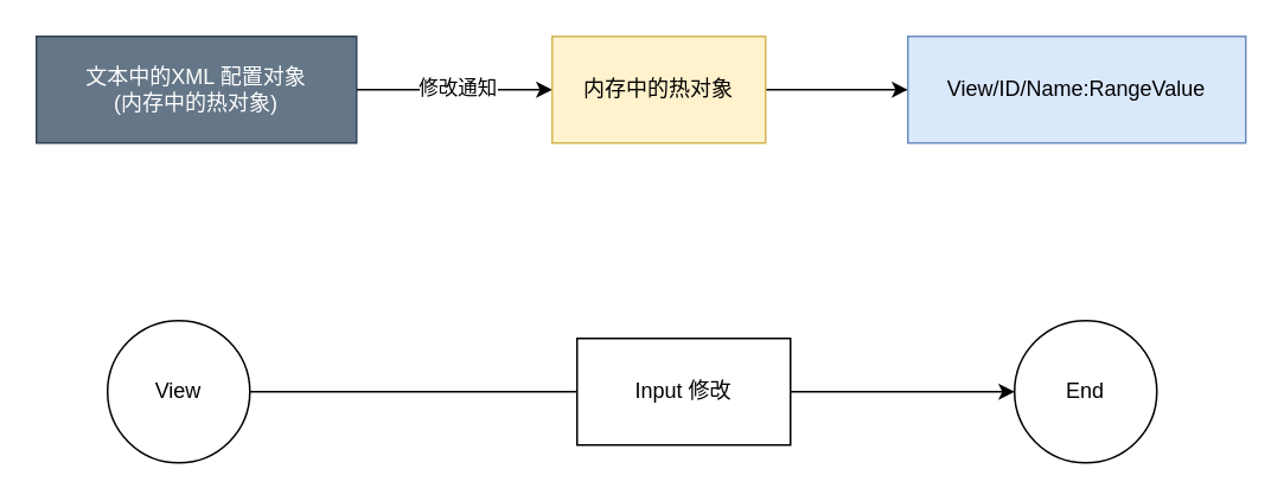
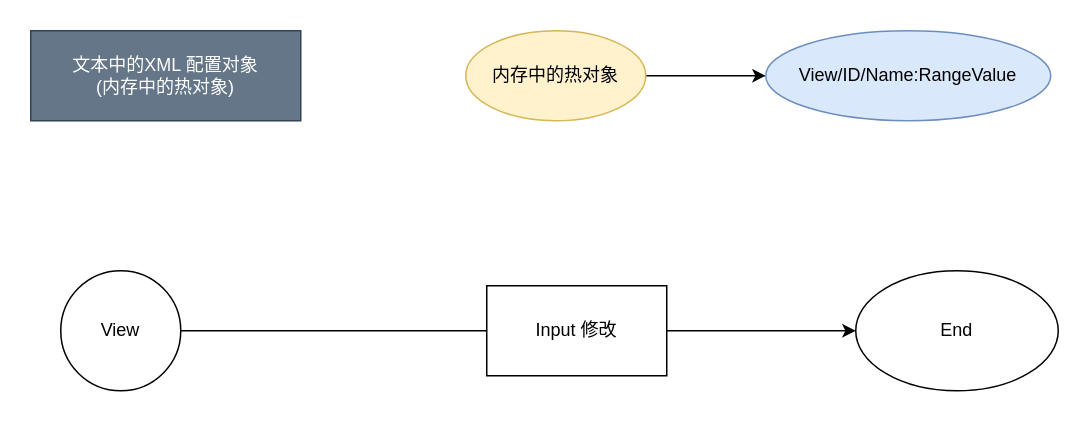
  <mxCell id="0" />
  <mxCell id="1" parent="0" />
- <mxCell id="2" value="" style="edgeStyle=orthogonalEdgeStyle;rounded=0;orthogonalLoop=1;jettySize=auto;html=1;" edge="1" parent="1" source="4" target="6"><mxGeometry relative="1" as="geometry" /></mxCell>
- <mxCell id="3" value="修改通知" style="edgeLabel;html=1;align=center;verticalAlign=middle;resizable=0;points=[];" vertex="1" connectable="0" parent="2"><mxGeometry x="0.025" y="2" relative="1" as="geometry"><mxPoint as="offset" /></mxGeometry></mxCell>
  <mxCell id="4" value="文本中的XML 配置对象&lt;br&gt;(内存中的热对象)" style="rounded=0;whiteSpace=wrap;html=1;fillColor=#647687;fontColor=#ffffff;strokeColor=#314354;" vertex="1" parent="1"><mxGeometry x="20" y="20" width="180" height="60" as="geometry" /></mxCell>
  <mxCell id="5" value="" style="edgeStyle=orthogonalEdgeStyle;rounded=0;orthogonalLoop=1;jettySize=auto;html=1;" edge="1" parent="1" source="6" target="7"><mxGeometry relative="1" as="geometry" /></mxCell>
- <mxCell id="6" value="内存中的热对象" style="rounded=0;whiteSpace=wrap;html=1;fillColor=#fff2cc;strokeColor=#d6b656;" vertex="1" parent="1"><mxGeometry x="310" y="20" width="120" height="60" as="geometry" /></mxCell>
- <mxCell id="7" value="View/ID/Name:RangeValue&lt;br&gt;" style="whiteSpace=wrap;html=1;rounded=0;fillColor=#dae8fc;strokeColor=#6c8ebf;" vertex="1" parent="1"><mxGeometry x="510" y="20" width="190" height="60" as="geometry" /></mxCell>
+ <mxCell id="6" value="内存中的热对象" style="ellipse;whiteSpace=wrap;html=1;fillColor=#fff2cc;strokeColor=#d6b656;" vertex="1" parent="1"><mxGeometry x="310" y="20" width="120" height="60" as="geometry" /></mxCell>
+ <mxCell id="7" value="View/ID/Name:RangeValue&lt;br&gt;" style="ellipse;whiteSpace=wrap;html=1;fillColor=#dae8fc;strokeColor=#6c8ebf;" vertex="1" parent="1"><mxGeometry x="510" y="20" width="190" height="60" as="geometry" /></mxCell>
  <mxCell id="8" value="" style="edgeStyle=orthogonalEdgeStyle;rounded=0;orthogonalLoop=1;jettySize=auto;html=1;endArrow=none;" edge="1" parent="1" source="9" target="11"><mxGeometry relative="1" as="geometry" /></mxCell>
- <mxCell id="9" value="View" style="ellipse;whiteSpace=wrap;html=1;aspect=fixed;" vertex="1" parent="1"><mxGeometry x="60" y="180" width="80" height="80" as="geometry" /></mxCell>
+ <mxCell id="9" value="View" style="ellipse;whiteSpace=wrap;html=1;aspect=fixed;" vertex="1" parent="1"><mxGeometry x="40" y="180" width="80" height="80" as="geometry" /></mxCell>
  <mxCell id="10" value="" style="edgeStyle=orthogonalEdgeStyle;rounded=0;orthogonalLoop=1;jettySize=auto;html=1;" edge="1" parent="1" source="11" target="12"><mxGeometry relative="1" as="geometry" /></mxCell>
  <mxCell id="11" value="Input 修改" style="whiteSpace=wrap;html=1;" vertex="1" parent="1"><mxGeometry x="324" y="190" width="120" height="60" as="geometry" /></mxCell>
- <mxCell id="12" value="End" style="ellipse;whiteSpace=wrap;html=1;" vertex="1" parent="1"><mxGeometry x="570" y="180" width="80" height="80" as="geometry" /></mxCell>
+ <mxCell id="12" value="End" style="ellipse;whiteSpace=wrap;html=1;" vertex="1" parent="1"><mxGeometry x="570" y="180" width="135" height="80" as="geometry" /></mxCell>
